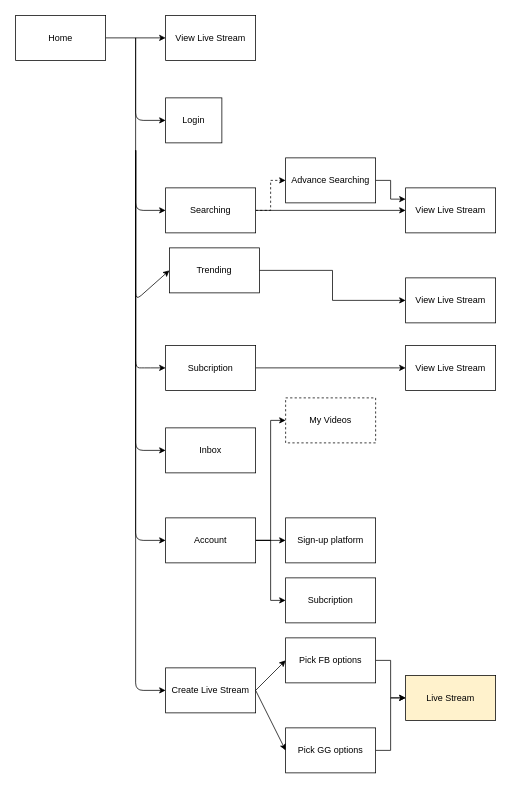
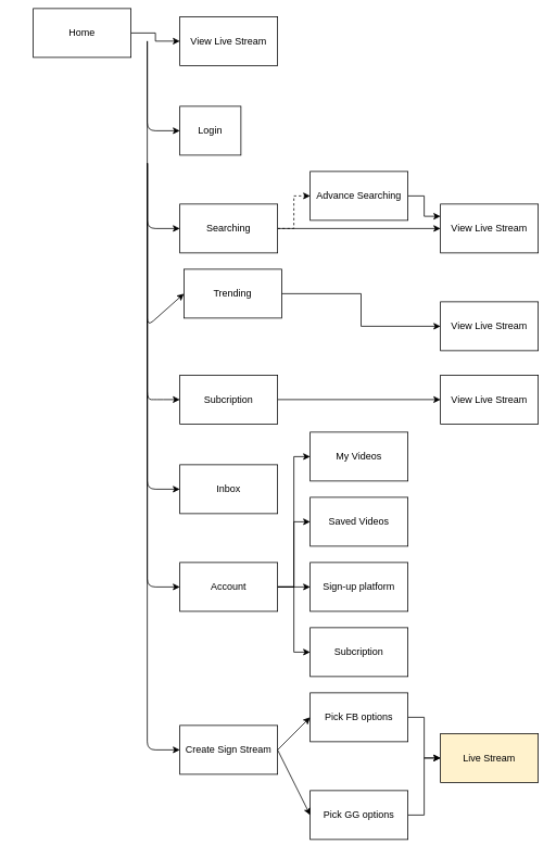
  <mxCell id="0" />
  <mxCell id="1" parent="0" />
  <mxCell id="2" style="edgeStyle=orthogonalEdgeStyle;rounded=0;orthogonalLoop=1;jettySize=auto;html=1;entryX=0;entryY=0.5;entryDx=0;entryDy=0;" edge="1" parent="1" source="3" target="16"><mxGeometry relative="1" as="geometry" /></mxCell>
- <mxCell id="3" value="Home" style="rounded=0;whiteSpace=wrap;html=1;" vertex="1" parent="1"><mxGeometry x="20" y="20" width="120" height="60" as="geometry" /></mxCell>
- <mxCell id="4" value="Create Live Stream" style="rounded=0;whiteSpace=wrap;html=1;" vertex="1" parent="1"><mxGeometry x="220" y="890" width="120" height="60" as="geometry" /></mxCell>
+ <mxCell id="3" value="Home" style="rounded=0;whiteSpace=wrap;html=1;" vertex="1" parent="1"><mxGeometry x="40" y="10" width="120" height="60" as="geometry" /></mxCell>
+ <mxCell id="4" value="Create Sign Stream" style="rounded=0;whiteSpace=wrap;html=1;" vertex="1" parent="1"><mxGeometry x="220" y="890" width="120" height="60" as="geometry" /></mxCell>
  <mxCell id="5" style="edgeStyle=orthogonalEdgeStyle;rounded=0;orthogonalLoop=1;jettySize=auto;html=1;entryX=0;entryY=0.5;entryDx=0;entryDy=0;" edge="1" parent="1" source="9" target="35"><mxGeometry relative="1" as="geometry" /></mxCell>
+ <mxCell id="6" style="edgeStyle=orthogonalEdgeStyle;rounded=0;orthogonalLoop=1;jettySize=auto;html=1;entryX=0;entryY=0.5;entryDx=0;entryDy=0;" edge="1" parent="1" source="9" target="36"><mxGeometry relative="1" as="geometry" /></mxCell>
  <mxCell id="7" style="edgeStyle=orthogonalEdgeStyle;rounded=0;orthogonalLoop=1;jettySize=auto;html=1;entryX=0;entryY=0.5;entryDx=0;entryDy=0;" edge="1" parent="1" source="9" target="37"><mxGeometry relative="1" as="geometry" /></mxCell>
  <mxCell id="8" style="edgeStyle=orthogonalEdgeStyle;rounded=0;orthogonalLoop=1;jettySize=auto;html=1;entryX=0;entryY=0.5;entryDx=0;entryDy=0;" edge="1" parent="1" source="9" target="38"><mxGeometry relative="1" as="geometry" /></mxCell>
  <mxCell id="9" value="Account" style="rounded=0;whiteSpace=wrap;html=1;" vertex="1" parent="1"><mxGeometry x="220" y="690" width="120" height="60" as="geometry" /></mxCell>
  <mxCell id="10" value="Login" style="rounded=0;whiteSpace=wrap;html=1;" vertex="1" parent="1"><mxGeometry x="220" y="130" width="75" height="60" as="geometry" /></mxCell>
  <mxCell id="11" style="edgeStyle=orthogonalEdgeStyle;rounded=0;orthogonalLoop=1;jettySize=auto;html=1;entryX=0;entryY=0.5;entryDx=0;entryDy=0;dashed=1;" edge="1" parent="1" source="13" target="40"><mxGeometry relative="1" as="geometry" /></mxCell>
  <mxCell id="12" style="edgeStyle=orthogonalEdgeStyle;rounded=0;orthogonalLoop=1;jettySize=auto;html=1;entryX=0;entryY=0.5;entryDx=0;entryDy=0;" edge="1" parent="1" source="13" target="41"><mxGeometry relative="1" as="geometry" /></mxCell>
  <mxCell id="13" value="Searching" style="rounded=0;whiteSpace=wrap;html=1;" vertex="1" parent="1"><mxGeometry x="220" y="250" width="120" height="60" as="geometry" /></mxCell>
  <mxCell id="14" style="edgeStyle=orthogonalEdgeStyle;rounded=0;orthogonalLoop=1;jettySize=auto;html=1;" edge="1" parent="1" source="15" target="42"><mxGeometry relative="1" as="geometry" /></mxCell>
  <mxCell id="15" value="Trending" style="rounded=0;whiteSpace=wrap;html=1;" vertex="1" parent="1"><mxGeometry x="225" y="330" width="120" height="60" as="geometry" /></mxCell>
  <mxCell id="16" value="View Live Stream" style="rounded=0;whiteSpace=wrap;html=1;" vertex="1" parent="1"><mxGeometry x="220" y="20" width="120" height="60" as="geometry" /></mxCell>
  <mxCell id="17" style="edgeStyle=orthogonalEdgeStyle;rounded=0;orthogonalLoop=1;jettySize=auto;html=1;entryX=0;entryY=0.5;entryDx=0;entryDy=0;" edge="1" parent="1" source="18" target="43"><mxGeometry relative="1" as="geometry" /></mxCell>
  <mxCell id="18" value="Subcription" style="rounded=0;whiteSpace=wrap;html=1;" vertex="1" parent="1"><mxGeometry x="220" y="460" width="120" height="60" as="geometry" /></mxCell>
  <mxCell id="19" value="Inbox" style="rounded=0;whiteSpace=wrap;html=1;" vertex="1" parent="1"><mxGeometry x="220" y="570" width="120" height="60" as="geometry" /></mxCell>
  <mxCell id="20" value="" style="endArrow=classic;html=1;entryX=0;entryY=0.5;entryDx=0;entryDy=0;" edge="1" parent="1" target="10"><mxGeometry width="50" height="50" relative="1" as="geometry"><mxPoint x="180" y="50" as="sourcePoint" /><mxPoint x="180" y="290" as="targetPoint" /><Array as="points"><mxPoint x="180" y="160" /></Array></mxGeometry></mxCell>
  <mxCell id="21" value="" style="endArrow=classic;html=1;entryX=0;entryY=0.5;entryDx=0;entryDy=0;" edge="1" parent="1" target="13"><mxGeometry width="50" height="50" relative="1" as="geometry"><mxPoint x="180" y="200" as="sourcePoint" /><mxPoint x="150" y="390" as="targetPoint" /><Array as="points"><mxPoint x="180" y="280" /></Array></mxGeometry></mxCell>
  <mxCell id="22" value="" style="endArrow=classic;html=1;entryX=0;entryY=0.5;entryDx=0;entryDy=0;" edge="1" parent="1" target="15"><mxGeometry width="50" height="50" relative="1" as="geometry"><mxPoint x="180" y="200" as="sourcePoint" /><mxPoint x="110" y="510" as="targetPoint" /><Array as="points"><mxPoint x="180" y="400" /></Array></mxGeometry></mxCell>
  <mxCell id="23" value="" style="endArrow=classic;html=1;entryX=0;entryY=0.5;entryDx=0;entryDy=0;" edge="1" parent="1" target="18"><mxGeometry width="50" height="50" relative="1" as="geometry"><mxPoint x="180" y="200" as="sourcePoint" /><mxPoint x="80" y="520" as="targetPoint" /><Array as="points"><mxPoint x="180" y="490" /><mxPoint x="190" y="490" /></Array></mxGeometry></mxCell>
  <mxCell id="24" value="" style="endArrow=classic;html=1;entryX=0;entryY=0.5;entryDx=0;entryDy=0;" edge="1" parent="1" target="19"><mxGeometry width="50" height="50" relative="1" as="geometry"><mxPoint x="180" y="200" as="sourcePoint" /><mxPoint x="40" y="570" as="targetPoint" /><Array as="points"><mxPoint x="180" y="600" /></Array></mxGeometry></mxCell>
  <mxCell id="25" value="" style="endArrow=classic;html=1;entryX=0;entryY=0.5;entryDx=0;entryDy=0;" edge="1" parent="1" target="9"><mxGeometry width="50" height="50" relative="1" as="geometry"><mxPoint x="180" y="200" as="sourcePoint" /><mxPoint x="60" y="660" as="targetPoint" /><Array as="points"><mxPoint x="180" y="720" /></Array></mxGeometry></mxCell>
  <mxCell id="26" value="" style="endArrow=classic;html=1;entryX=0;entryY=0.5;entryDx=0;entryDy=0;" edge="1" parent="1" target="4"><mxGeometry width="50" height="50" relative="1" as="geometry"><mxPoint x="180" y="50" as="sourcePoint" /><mxPoint x="60" y="660" as="targetPoint" /><Array as="points"><mxPoint x="180" y="920" /></Array></mxGeometry></mxCell>
  <mxCell id="27" style="edgeStyle=orthogonalEdgeStyle;rounded=0;orthogonalLoop=1;jettySize=auto;html=1;entryX=0;entryY=0.5;entryDx=0;entryDy=0;" edge="1" parent="1" source="28" target="34"><mxGeometry relative="1" as="geometry" /></mxCell>
  <mxCell id="28" value="Pick FB options" style="rounded=0;whiteSpace=wrap;html=1;" vertex="1" parent="1"><mxGeometry x="380" y="850" width="120" height="60" as="geometry" /></mxCell>
  <mxCell id="29" style="edgeStyle=orthogonalEdgeStyle;rounded=0;orthogonalLoop=1;jettySize=auto;html=1;entryX=0;entryY=0.5;entryDx=0;entryDy=0;" edge="1" parent="1" source="30" target="34"><mxGeometry relative="1" as="geometry" /></mxCell>
  <mxCell id="30" value="Pick GG options" style="rounded=0;whiteSpace=wrap;html=1;" vertex="1" parent="1"><mxGeometry x="380" y="970" width="120" height="60" as="geometry" /></mxCell>
  <mxCell id="31" value="" style="endArrow=classic;html=1;entryX=0;entryY=0.5;entryDx=0;entryDy=0;exitX=1;exitY=0.5;exitDx=0;exitDy=0;" edge="1" parent="1" source="4" target="28"><mxGeometry width="50" height="50" relative="1" as="geometry"><mxPoint x="80" y="1000" as="sourcePoint" /><mxPoint x="130" y="950" as="targetPoint" /></mxGeometry></mxCell>
  <mxCell id="32" value="" style="endArrow=classic;html=1;entryX=0;entryY=0.5;entryDx=0;entryDy=0;exitX=1;exitY=0.5;exitDx=0;exitDy=0;" edge="1" parent="1" source="4" target="30"><mxGeometry width="50" height="50" relative="1" as="geometry"><mxPoint x="140" y="1060" as="sourcePoint" /><mxPoint x="190" y="1010" as="targetPoint" /></mxGeometry></mxCell>
  <mxCell id="33" value="" style="endArrow=classic;html=1;entryX=0;entryY=0.5;entryDx=0;entryDy=0;" edge="1" parent="1" target="34"><mxGeometry width="50" height="50" relative="1" as="geometry"><mxPoint x="580" y="930" as="sourcePoint" /><mxPoint x="620" y="930" as="targetPoint" /></mxGeometry></mxCell>
  <mxCell id="34" value="Live Stream" style="rounded=0;whiteSpace=wrap;html=1;fillColor=#fff2cc;" vertex="1" parent="1"><mxGeometry x="540" y="900" width="120" height="60" as="geometry" /></mxCell>
- <mxCell id="35" value="My Videos" style="rounded=0;whiteSpace=wrap;html=1;dashed=1;" vertex="1" parent="1"><mxGeometry x="380" y="530" width="120" height="60" as="geometry" /></mxCell>
+ <mxCell id="35" value="My Videos" style="rounded=0;whiteSpace=wrap;html=1;" vertex="1" parent="1"><mxGeometry x="380" y="530" width="120" height="60" as="geometry" /></mxCell>
+ <mxCell id="36" value="Saved Videos" style="rounded=0;whiteSpace=wrap;html=1;" vertex="1" parent="1"><mxGeometry x="380" y="610" width="120" height="60" as="geometry" /></mxCell>
  <mxCell id="37" value="Sign-up platform" style="rounded=0;whiteSpace=wrap;html=1;" vertex="1" parent="1"><mxGeometry x="380" y="690" width="120" height="60" as="geometry" /></mxCell>
  <mxCell id="38" value="Subcription" style="rounded=0;whiteSpace=wrap;html=1;" vertex="1" parent="1"><mxGeometry x="380" y="770" width="120" height="60" as="geometry" /></mxCell>
  <mxCell id="39" style="edgeStyle=orthogonalEdgeStyle;rounded=0;orthogonalLoop=1;jettySize=auto;html=1;entryX=0;entryY=0.25;entryDx=0;entryDy=0;" edge="1" parent="1" source="40" target="41"><mxGeometry relative="1" as="geometry" /></mxCell>
  <mxCell id="40" value="Advance Searching" style="rounded=0;whiteSpace=wrap;html=1;" vertex="1" parent="1"><mxGeometry x="380" y="210" width="120" height="60" as="geometry" /></mxCell>
  <mxCell id="41" value="View Live Stream" style="rounded=0;whiteSpace=wrap;html=1;" vertex="1" parent="1"><mxGeometry x="540" y="250" width="120" height="60" as="geometry" /></mxCell>
  <mxCell id="42" value="View Live Stream" style="rounded=0;whiteSpace=wrap;html=1;" vertex="1" parent="1"><mxGeometry x="540" y="370" width="120" height="60" as="geometry" /></mxCell>
  <mxCell id="43" value="View Live Stream" style="rounded=0;whiteSpace=wrap;html=1;" vertex="1" parent="1"><mxGeometry x="540" y="460" width="120" height="60" as="geometry" /></mxCell>
